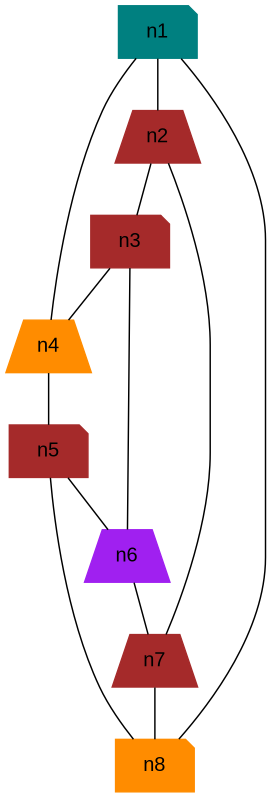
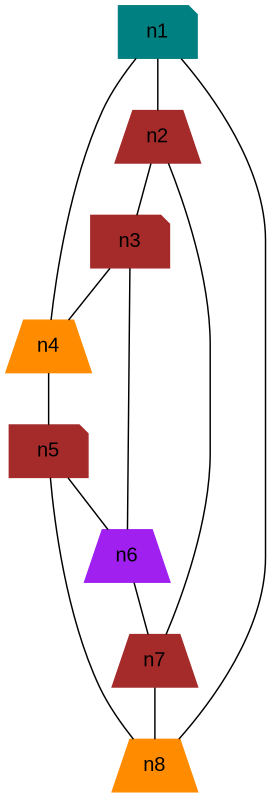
  graph {
    fontname="Liberation Sans"
    node [style=filled color=brown shape=note fontname="Liberation Sans"]
    edge [fontname="Liberation Sans"]
    n1 [color=teal]
    n2 [shape=trapezium]
    n4 [color=darkorange shape=trapezium]
    n3
    n7 [shape=trapezium]
    n6 [color=purple shape=trapezium]
    n5
-   n8 [color=darkorange]
+   n8 [color=darkorange shape=trapezium]
    n1 -- n2
    n1 -- n4
    n2 -- n3
    n2 -- n7
    n4 -- n5
    n3 -- n4
    n3 -- n6
    n7 -- n8
    n6 -- n7
    n5 -- n6
    n5 -- n8
    n8 -- n1
  }
